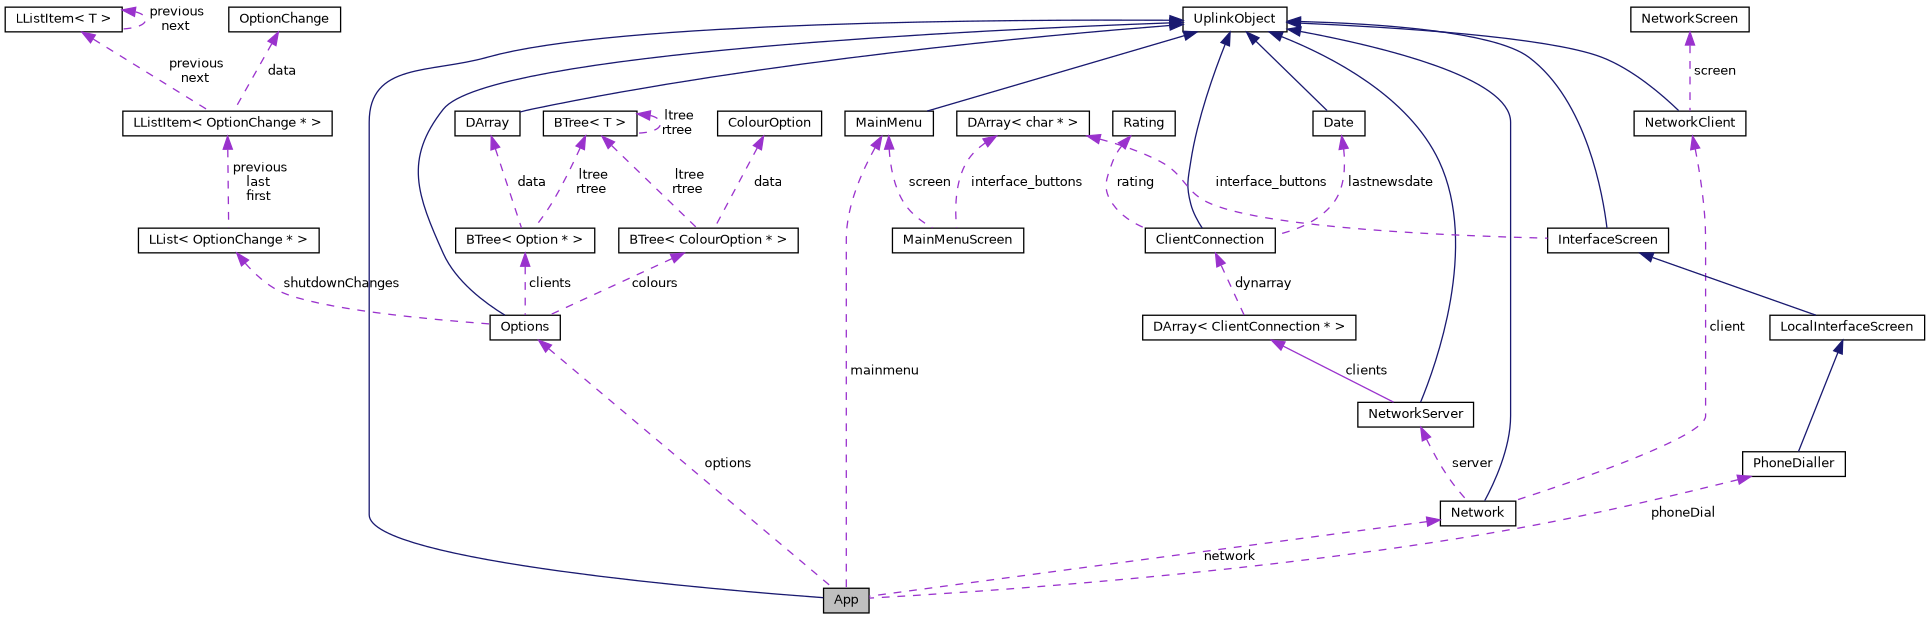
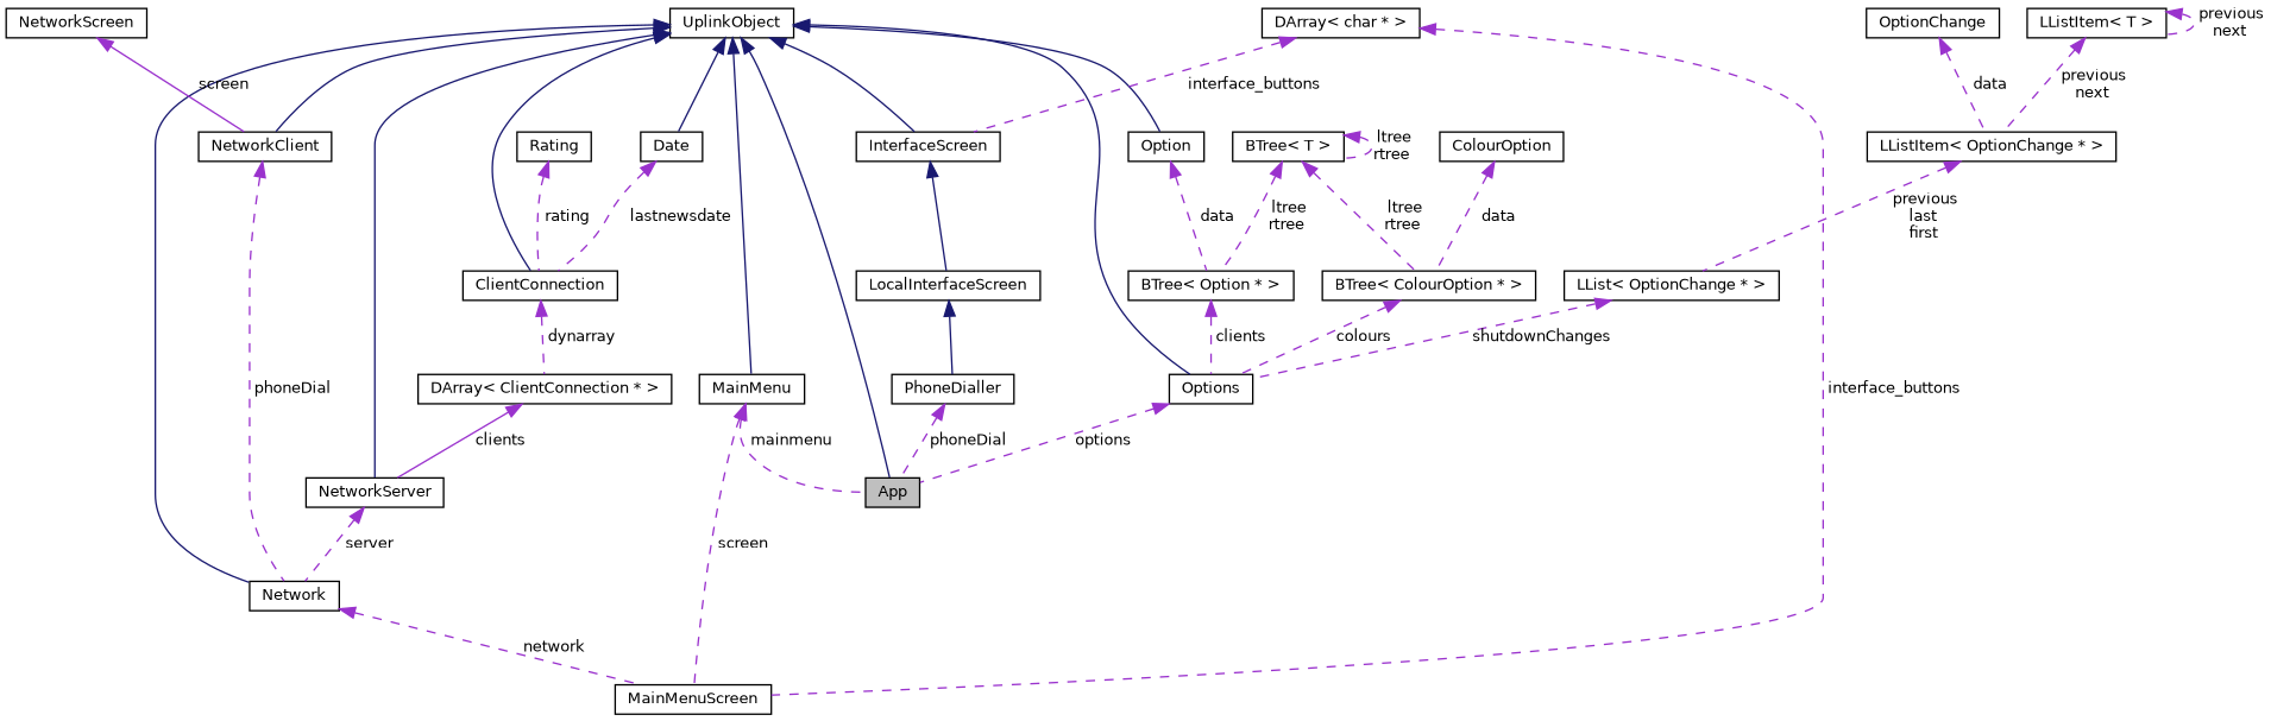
  digraph {
    rankdir=TB
    node [color=black fillcolor=white fontname=Helvetica fontsize=10 shape=record style=filled]
    edge [color=darkorchid3 dir=back fontname=Helvetica fontsize=10 labelfontname=Helvetica labelfontsize=10 style=dashed]
    n1 [fillcolor=grey75 fontcolor=black height=0.2 label=App width=0.4]
    n2 [height=0.2 label=UplinkObject width=0.4]
    n3 [height=0.2 label=Options width=0.4]
-   n4 [height=0.2 label=DArray width=0.4]
+   n4 [height=0.2 label=Option width=0.4]
    n5 [height=0.2 label=MainMenu width=0.4]
    n6 [height=0.2 label=Network width=0.4]
    n7 [height=0.2 label=NetworkClient width=0.4]
    n8 [height=0.2 label=NetworkServer width=0.4]
    n9 [height=0.2 label=ClientConnection width=0.4]
    n10 [height=0.2 label=Date width=0.4]
    n11 [height=0.2 label=InterfaceScreen width=0.4]
    n12 [height=0.2 label="BTree\< Option * \>" width=0.4]
    n13 [height=0.2 label=MainMenuScreen width=0.4]
    n14 [height=0.2 label="DArray\< ClientConnection * \>" width=0.4]
    n15 [height=0.2 label=Rating width=0.4]
    n16 [height=0.2 label=LocalInterfaceScreen width=0.4]
    n17 [height=0.2 label="LList\< OptionChange * \>" width=0.4]
    n18 [height=0.2 label="LListItem\< OptionChange * \>" width=0.4]
    n19 [height=0.2 label=OptionChange width=0.4]
    n20 [height=0.2 label="LListItem\< T \>" width=0.4]
    n21 [height=0.2 label="BTree\< ColourOption * \>" width=0.4]
    n22 [height=0.2 label="BTree\< T \>" width=0.4]
    n23 [height=0.2 label=ColourOption width=0.4]
    n24 [height=0.2 label="DArray\< char * \>" width=0.4]
    n25 [height=0.2 label=NetworkScreen width=0.4]
    n26 [height=0.2 label=PhoneDialler width=0.4]
    n2 -> n1 [color=midnightblue style=solid]
    n2 -> n3 [color=midnightblue style=solid]
    n2 -> n4 [color=midnightblue style=solid]
    n2 -> n5 [color=midnightblue style=solid]
    n2 -> n6 [color=midnightblue style=solid]
    n2 -> n7 [color=midnightblue style=solid]
    n2 -> n8 [color=midnightblue style=solid]
    n2 -> n9 [color=midnightblue style=solid]
    n2 -> n10 [color=midnightblue style=solid]
    n2 -> n11 [color=midnightblue style=solid]
    n3 -> n1 [label=" options"]
    n4 -> n12 [label=" data"]
    n5 -> n1 [label=" mainmenu"]
    n5 -> n13 [label=" screen"]
-   n6 -> n1 [label=" network"]
-   n7 -> n6 [label=" client"]
+   n6 -> n13 [label=" network"]
+   n7 -> n6 [label=" phoneDial"]
    n8 -> n6 [label=" server"]
    n9 -> n14 [label=" dynarray"]
    n10 -> n9 [label=" lastnewsdate"]
    n11 -> n16 [color=midnightblue style=solid]
    n12 -> n3 [label=" clients"]
    n14 -> n8 [label=" clients" style=solid]
    n15 -> n9 [label=" rating"]
    n16 -> n26 [color=midnightblue style=solid]
    n17 -> n3 [label=" shutdownChanges"]
    n18 -> n17 [label=" previous\nlast\nfirst"]
    n19 -> n18 [label=" data"]
    n20 -> n18 [label=" previous\nnext"]
    n20 -> n20 [label=" previous\nnext"]
    n21 -> n3 [label=" colours"]
    n22 -> n12 [label=" ltree\nrtree"]
    n22 -> n21 [label=" ltree\nrtree"]
    n22 -> n22 [label=" ltree\nrtree"]
    n23 -> n21 [label=" data"]
    n24 -> n11 [label=" interface_buttons"]
    n24 -> n13 [label=" interface_buttons"]
-   n25 -> n7 [label=" screen"]
+   n25 -> n7 [label=" screen" style=solid]
    n26 -> n1 [label=" phoneDial"]
  }
